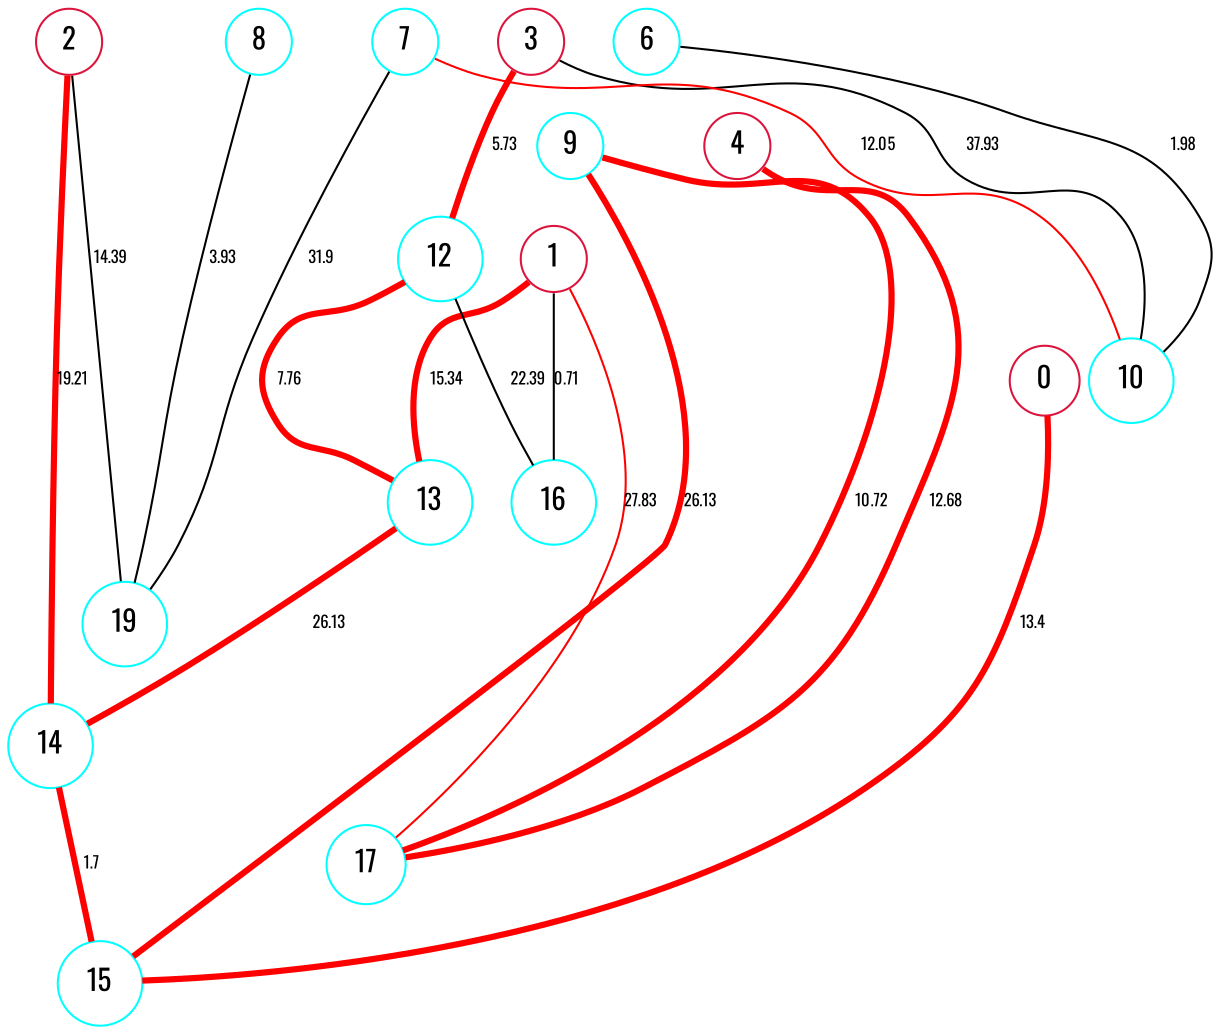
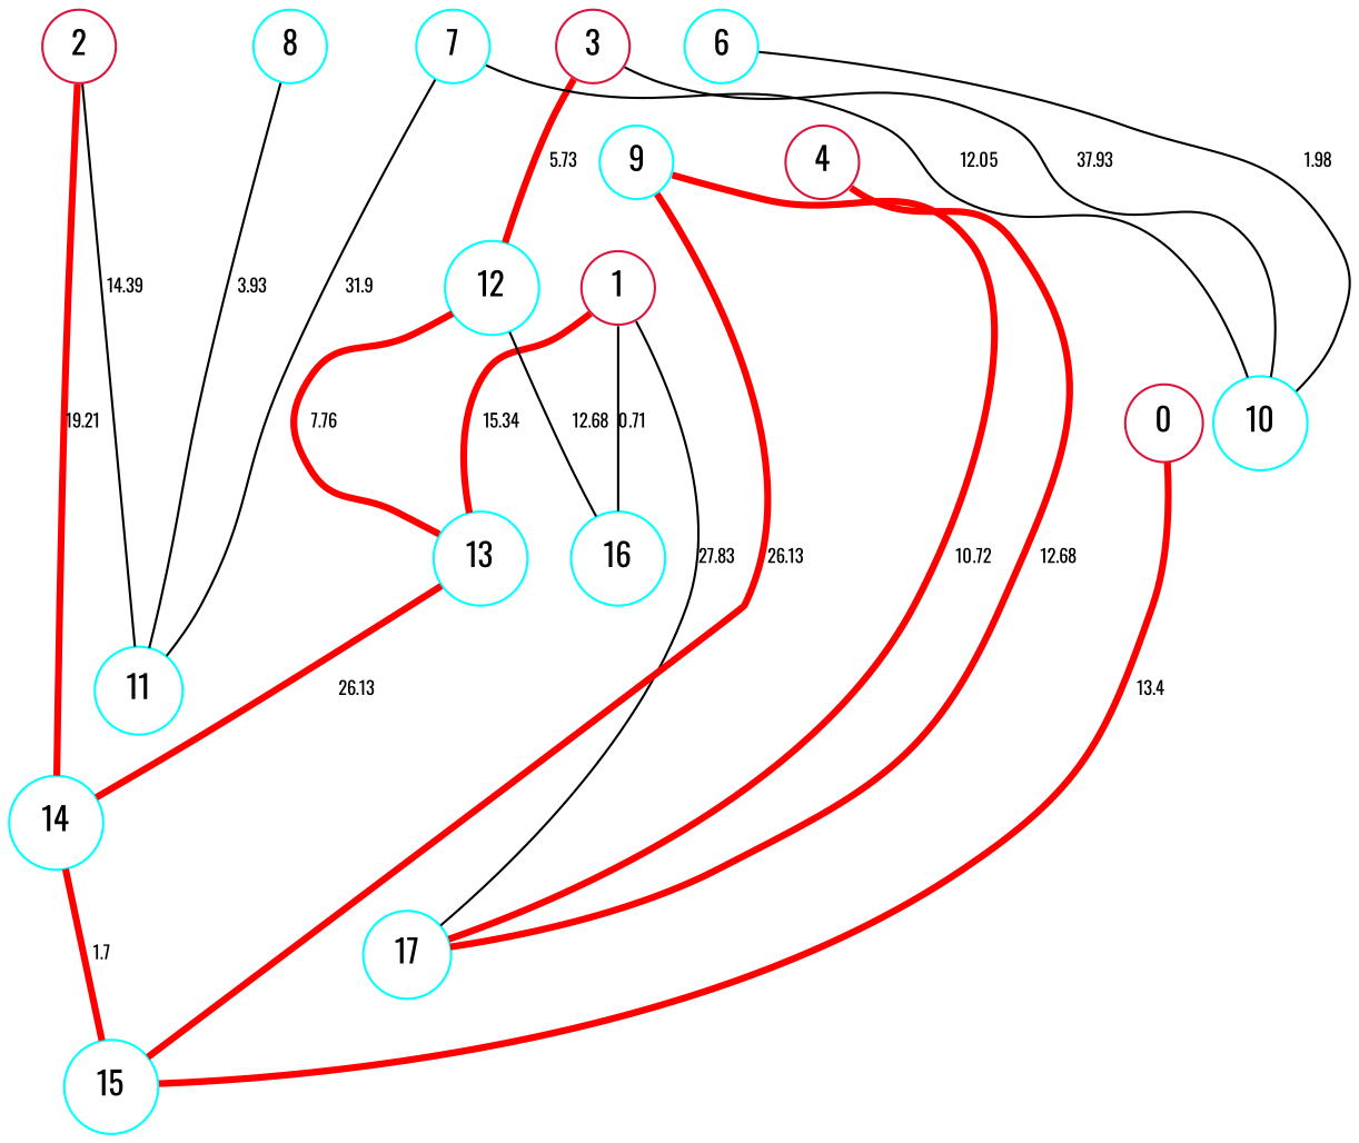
  graph {
    fontname=Oswald
    node [color=aqua fontname=Oswald shape=circle]
    edge [color=red fontname=Oswald fontsize=8 penwidth=3]
    n1 [color=crimson label=0 width=0.05]
    n2 [label=15 width=0.05]
    n3 [color=crimson label=1 width=0.05]
    n4 [label=13 width=0.05]
    n5 [label=16 width=0.05]
    n6 [label=17 width=0.05]
    n7 [label=14 width=0.05]
    n8 [color=crimson label=2 width=0.05]
-   n9 [label=19 width=0.05]
+   n9 [label=11 width=0.05]
    n10 [color=crimson label=3 width=0.05]
    n11 [label=10 width=0.05]
    n12 [label=12 width=0.05]
    n13 [color=crimson label=4 width=0.05]
    n14 [label=6 width=0.05]
    n15 [label=7 width=0.05]
    n16 [label=8 width=0.05]
    n17 [label=9 width=0.05]
    n1 -- n2 [label=13.4 weight=-12400]
    n3 -- n4 [label=15.34 weight=-14340]
    n3 -- n5 [label=0.71 weight=290 color="" penwidth=""]
-   n3 -- n6 [label=27.83 weight=-26830 penwidth=""]
+   n3 -- n6 [label=27.83 weight=-26830 color="" penwidth=""]
    n4 -- n7 [label=26.13 weight=-25130]
    n7 -- n2 [label=1.7 weight=-700]
    n8 -- n7 [label=19.21 weight=-18210]
    n8 -- n9 [label=14.39 weight=-13390 color="" penwidth=""]
    n10 -- n11 [label=37.93 weight=-36930 color="" penwidth=""]
    n10 -- n12 [label=5.73 weight=-4730]
    n12 -- n4 [label=7.76 weight=-6760]
-   n12 -- n5 [label=22.39 weight=-21390 color="" penwidth=""]
+   n12 -- n5 [label=12.68 weight=-21390 color="" penwidth=""]
    n13 -- n6 [label=12.68 weight=-11680]
    n14 -- n11 [label=1.98 weight=-980 color="" penwidth=""]
    n15 -- n9 [label=31.9 weight=-30900 color="" penwidth=""]
-   n15 -- n11 [label=12.05 weight=-11050 penwidth=""]
+   n15 -- n11 [label=12.05 weight=-11050 color="" penwidth=""]
    n16 -- n9 [label=3.93 weight=-2930 color="" penwidth=""]
    n17 -- n2 [label=26.13 weight=-3610]
    n17 -- n6 [label=10.72 weight=-9720]
  }
